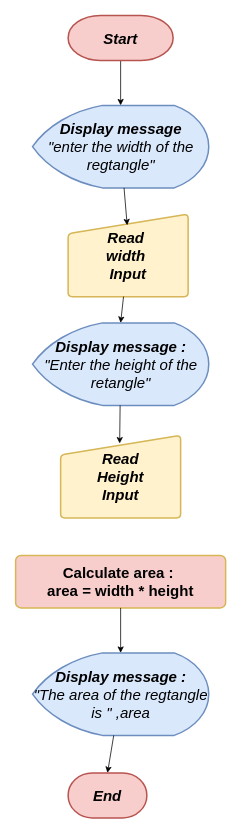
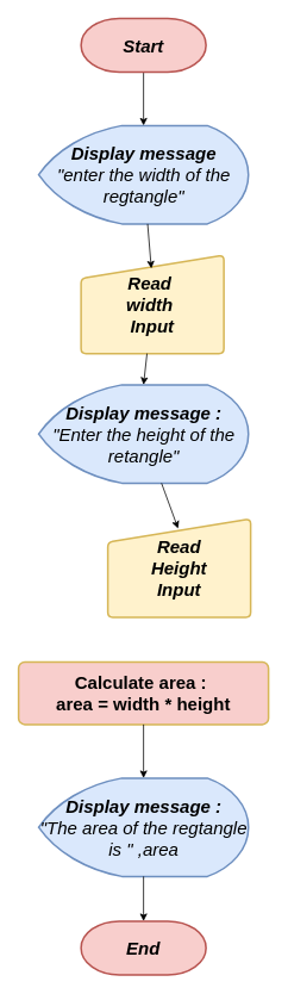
  <mxCell id="0" />
  <mxCell id="1" parent="0" />
  <mxCell id="2" style="edgeStyle=none;html=1;exitX=0.5;exitY=1;exitDx=0;exitDy=0;exitPerimeter=0;" edge="1" parent="1" source="3" target="4"><mxGeometry relative="1" as="geometry" /></mxCell>
  <mxCell id="3" value="&lt;h1&gt;&lt;b&gt;&lt;i&gt;&lt;font style=&quot;font-size: 20px;&quot;&gt;Start&lt;/font&gt;&lt;/i&gt;&lt;/b&gt;&lt;/h1&gt;" style="strokeWidth=2;html=1;shape=mxgraph.flowchart.terminator;whiteSpace=wrap;fillColor=#f8cecc;strokeColor=#b85450;" vertex="1" parent="1"><mxGeometry x="90" y="20" width="140" height="60" as="geometry" /></mxCell>
  <mxCell id="4" value="&lt;i style=&quot;&quot;&gt;&lt;font style=&quot;font-size: 20px;&quot;&gt;&lt;b&gt;Display message&lt;/b&gt;&lt;/font&gt;&lt;/i&gt;&lt;div&gt;&lt;i style=&quot;&quot;&gt;&lt;font style=&quot;font-size: 20px;&quot;&gt;&quot;enter the width of the regtangle&quot;&lt;/font&gt;&lt;/i&gt;&lt;/div&gt;" style="strokeWidth=2;html=1;shape=mxgraph.flowchart.display;whiteSpace=wrap;fillColor=#dae8fc;strokeColor=#6c8ebf;" vertex="1" parent="1"><mxGeometry x="42.5" y="140" width="235" height="110" as="geometry" /></mxCell>
  <mxCell id="5" value="&lt;b&gt;&lt;i&gt;&lt;font style=&quot;font-size: 20px;&quot;&gt;Read&amp;nbsp;&lt;/font&gt;&lt;/i&gt;&lt;/b&gt;&lt;div&gt;&lt;b&gt;&lt;i&gt;&lt;font style=&quot;font-size: 20px;&quot;&gt;width&amp;nbsp;&lt;/font&gt;&lt;/i&gt;&lt;/b&gt;&lt;/div&gt;&lt;div&gt;&lt;b&gt;&lt;i&gt;&lt;font style=&quot;font-size: 20px;&quot;&gt;Input&lt;/font&gt;&lt;/i&gt;&lt;/b&gt;&lt;/div&gt;" style="html=1;strokeWidth=2;shape=manualInput;whiteSpace=wrap;rounded=1;size=26;arcSize=11;fillColor=#fff2cc;strokeColor=#d6b656;" vertex="1" parent="1"><mxGeometry x="90" y="285" width="160" height="110" as="geometry" /></mxCell>
  <mxCell id="6" style="edgeStyle=none;html=1;entryX=0.492;entryY=0.135;entryDx=0;entryDy=0;entryPerimeter=0;" edge="1" parent="1" source="4" target="5"><mxGeometry relative="1" as="geometry"><mxPoint x="160" y="290" as="targetPoint" /></mxGeometry></mxCell>
  <mxCell id="7" value="&lt;i style=&quot;&quot;&gt;&lt;font style=&quot;font-size: 20px;&quot;&gt;&lt;b&gt;Display message&amp;nbsp;&lt;/b&gt;&lt;/font&gt;&lt;/i&gt;&lt;i style=&quot;background-color: transparent;&quot;&gt;&lt;font style=&quot;font-size: 20px;&quot;&gt;&lt;b&gt;:&lt;/b&gt;&lt;/font&gt;&lt;/i&gt;&lt;div&gt;&lt;i style=&quot;background-color: transparent;&quot;&gt;&lt;font style=&quot;font-size: 20px;&quot;&gt;&quot;Enter the height of the retangle&quot;&lt;/font&gt;&lt;/i&gt;&lt;/div&gt;" style="strokeWidth=2;html=1;shape=mxgraph.flowchart.display;whiteSpace=wrap;fillColor=#dae8fc;strokeColor=#6c8ebf;" vertex="1" parent="1"><mxGeometry x="42.5" y="430" width="235" height="110" as="geometry" /></mxCell>
  <mxCell id="8" style="edgeStyle=none;html=1;entryX=0.5;entryY=0;entryDx=0;entryDy=0;entryPerimeter=0;" edge="1" parent="1" source="5" target="7"><mxGeometry relative="1" as="geometry" /></mxCell>
- <mxCell id="9" value="&lt;span style=&quot;font-size: 20px;&quot;&gt;&lt;b&gt;&lt;i&gt;Read&lt;/i&gt;&lt;/b&gt;&lt;/span&gt;&lt;div&gt;&lt;span style=&quot;font-size: 20px;&quot;&gt;&lt;b&gt;&lt;i&gt;Height&lt;/i&gt;&lt;/b&gt;&lt;/span&gt;&lt;/div&gt;&lt;div&gt;&lt;span style=&quot;font-size: 20px;&quot;&gt;&lt;b&gt;&lt;i&gt;Input&lt;/i&gt;&lt;/b&gt;&lt;/span&gt;&lt;/div&gt;" style="html=1;strokeWidth=2;shape=manualInput;whiteSpace=wrap;rounded=1;size=26;arcSize=11;fillColor=#fff2cc;strokeColor=#d6b656;" vertex="1" parent="1"><mxGeometry x="80" y="580" width="160" height="110" as="geometry" /></mxCell>
+ <mxCell id="9" value="&lt;span style=&quot;font-size: 20px;&quot;&gt;&lt;b&gt;&lt;i&gt;Read&lt;/i&gt;&lt;/b&gt;&lt;/span&gt;&lt;div&gt;&lt;span style=&quot;font-size: 20px;&quot;&gt;&lt;b&gt;&lt;i&gt;Height&lt;/i&gt;&lt;/b&gt;&lt;/span&gt;&lt;/div&gt;&lt;div&gt;&lt;span style=&quot;font-size: 20px;&quot;&gt;&lt;b&gt;&lt;i&gt;Input&lt;/i&gt;&lt;/b&gt;&lt;/span&gt;&lt;/div&gt;" style="html=1;strokeWidth=2;shape=manualInput;whiteSpace=wrap;rounded=1;size=26;arcSize=11;fillColor=#fff2cc;strokeColor=#d6b656;" vertex="1" parent="1"><mxGeometry x="120" y="580" width="160" height="110" as="geometry" /></mxCell>
  <mxCell id="10" style="edgeStyle=none;html=1;entryX=0.492;entryY=0.098;entryDx=0;entryDy=0;entryPerimeter=0;" edge="1" parent="1" source="7" target="9"><mxGeometry relative="1" as="geometry" /></mxCell>
  <mxCell id="11" value="&lt;b&gt;&lt;font style=&quot;font-size: 20px;&quot;&gt;Calculate area :&amp;nbsp;&lt;/font&gt;&lt;/b&gt;&lt;div&gt;&lt;b&gt;&lt;font style=&quot;font-size: 20px;&quot;&gt;area = width * height&lt;/font&gt;&lt;/b&gt;&lt;/div&gt;" style="rounded=1;whiteSpace=wrap;html=1;absoluteArcSize=1;arcSize=14;strokeWidth=2;fillColor=#f8cecc;strokeColor=#d6b656;" vertex="1" parent="1"><mxGeometry x="20" y="740" width="280" height="70" as="geometry" /></mxCell>
  <mxCell id="12" value="&lt;i style=&quot;&quot;&gt;&lt;font style=&quot;font-size: 20px;&quot;&gt;&lt;b&gt;Display message&amp;nbsp;&lt;/b&gt;&lt;/font&gt;&lt;/i&gt;&lt;i style=&quot;background-color: transparent;&quot;&gt;&lt;font style=&quot;font-size: 20px;&quot;&gt;&lt;b&gt;:&lt;/b&gt;&lt;/font&gt;&lt;/i&gt;&lt;div&gt;&lt;i style=&quot;background-color: transparent;&quot;&gt;&lt;font style=&quot;font-size: 20px;&quot;&gt;&quot;The area of the regtangle is &quot; ,area&lt;/font&gt;&lt;/i&gt;&lt;/div&gt;" style="strokeWidth=2;html=1;shape=mxgraph.flowchart.display;whiteSpace=wrap;fillColor=#dae8fc;strokeColor=#6c8ebf;" vertex="1" parent="1"><mxGeometry x="42.5" y="870" width="235" height="110" as="geometry" /></mxCell>
- <mxCell id="13" value="&lt;h1&gt;&lt;b&gt;&lt;i&gt;&lt;font style=&quot;font-size: 20px;&quot;&gt;End&lt;/font&gt;&lt;/i&gt;&lt;/b&gt;&lt;/h1&gt;" style="strokeWidth=2;html=1;shape=mxgraph.flowchart.terminator;whiteSpace=wrap;fillColor=#f8cecc;strokeColor=#b85450;" vertex="1" parent="1"><mxGeometry x="90" y="1030" width="105" height="60" as="geometry" /></mxCell>
+ <mxCell id="13" value="&lt;h1&gt;&lt;b&gt;&lt;i&gt;&lt;font style=&quot;font-size: 20px;&quot;&gt;End&lt;/font&gt;&lt;/i&gt;&lt;/b&gt;&lt;/h1&gt;" style="strokeWidth=2;html=1;shape=mxgraph.flowchart.terminator;whiteSpace=wrap;fillColor=#f8cecc;strokeColor=#b85450;" vertex="1" parent="1"><mxGeometry x="90" y="1030" width="140" height="60" as="geometry" /></mxCell>
  <mxCell id="14" style="edgeStyle=none;html=1;entryX=0.5;entryY=0;entryDx=0;entryDy=0;entryPerimeter=0;" edge="1" parent="1" source="11" target="12"><mxGeometry relative="1" as="geometry" /></mxCell>
  <mxCell id="15" style="edgeStyle=none;html=1;entryX=0.5;entryY=0;entryDx=0;entryDy=0;entryPerimeter=0;" edge="1" parent="1" source="12" target="13"><mxGeometry relative="1" as="geometry" /></mxCell>
